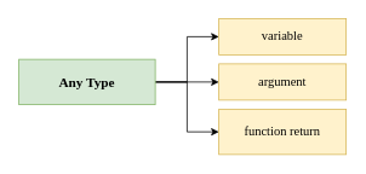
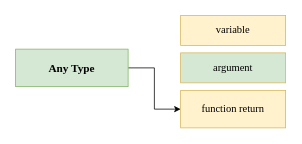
  <mxCell id="0" />
  <mxCell id="1" parent="0" />
- <mxCell id="2" style="edgeStyle=orthogonalEdgeStyle;rounded=0;orthogonalLoop=1;jettySize=auto;html=1;exitX=1;exitY=0.5;exitDx=0;exitDy=0;entryX=0;entryY=0.5;entryDx=0;entryDy=0;fontFamily=Verdana;" edge="1" parent="1" source="5" target="6"><mxGeometry relative="1" as="geometry" /></mxCell>
  <mxCell id="3" style="edgeStyle=orthogonalEdgeStyle;rounded=0;orthogonalLoop=1;jettySize=auto;html=1;exitX=1;exitY=0.5;exitDx=0;exitDy=0;entryX=0;entryY=0.5;entryDx=0;entryDy=0;fontFamily=Verdana;" edge="1" parent="1" source="5" target="8"><mxGeometry relative="1" as="geometry" /></mxCell>
- <mxCell id="4" style="edgeStyle=orthogonalEdgeStyle;rounded=0;orthogonalLoop=1;jettySize=auto;html=1;exitX=1;exitY=0.5;exitDx=0;exitDy=0;fontFamily=Verdana;" edge="1" parent="1" source="5" target="7"><mxGeometry relative="1" as="geometry" /></mxCell>
  <mxCell id="5" value="&lt;span style=&quot;font-size: 15px&quot;&gt;&lt;b&gt;Any Type&lt;/b&gt;&lt;/span&gt;" style="rounded=0;whiteSpace=wrap;html=1;fillColor=#d5e8d4;strokeColor=#82b366;fontFamily=Verdana;" vertex="1" parent="1"><mxGeometry x="20" y="65" width="150" height="50" as="geometry" /></mxCell>
  <mxCell id="6" value="&lt;span style=&quot;font-family: &amp;#34;verdana&amp;#34; ; font-size: 14px ; font-style: normal ; font-weight: 400 ; letter-spacing: normal ; text-align: center ; text-indent: 0px ; text-transform: none ; word-spacing: 0px ; float: none ; display: inline&quot;&gt;variable&lt;/span&gt;" style="rounded=0;whiteSpace=wrap;html=1;fontFamily=Verdana;fillColor=#fff2cc;strokeColor=#d6b656;" vertex="1" parent="1"><mxGeometry x="240" y="20" width="140" height="40" as="geometry" /></mxCell>
- <mxCell id="7" value="&lt;span style=&quot;font-family: &amp;#34;verdana&amp;#34; ; font-size: 14px ; font-style: normal ; font-weight: 400 ; letter-spacing: normal ; text-align: center ; text-indent: 0px ; text-transform: none ; word-spacing: 0px ; float: none ; display: inline&quot;&gt;argument&lt;/span&gt;" style="rounded=0;whiteSpace=wrap;html=1;fontFamily=Verdana;fillColor=#fff2cc;strokeColor=#d6b656;" vertex="1" parent="1"><mxGeometry x="240" y="70" width="140" height="40" as="geometry" /></mxCell>
+ <mxCell id="7" value="&lt;span style=&quot;font-family: &amp;#34;verdana&amp;#34; ; font-size: 14px ; font-style: normal ; font-weight: 400 ; letter-spacing: normal ; text-align: center ; text-indent: 0px ; text-transform: none ; word-spacing: 0px ; float: none ; display: inline&quot;&gt;argument&lt;/span&gt;" style="rounded=0;whiteSpace=wrap;html=1;fontFamily=Verdana;fillColor=#d5e8d4;strokeColor=#d6b656;" vertex="1" parent="1"><mxGeometry x="240" y="70" width="140" height="40" as="geometry" /></mxCell>
  <mxCell id="8" value="&lt;span style=&quot;font-family: &amp;#34;verdana&amp;#34; ; font-size: 14px ; font-style: normal ; font-weight: 400 ; letter-spacing: normal ; text-align: center ; text-indent: 0px ; text-transform: none ; word-spacing: 0px ; float: none ; display: inline&quot;&gt;function return&lt;/span&gt;" style="rounded=0;whiteSpace=wrap;html=1;fontFamily=Verdana;fillColor=#fff2cc;strokeColor=#d6b656;" vertex="1" parent="1"><mxGeometry x="240" y="120" width="140" height="50" as="geometry" /></mxCell>
